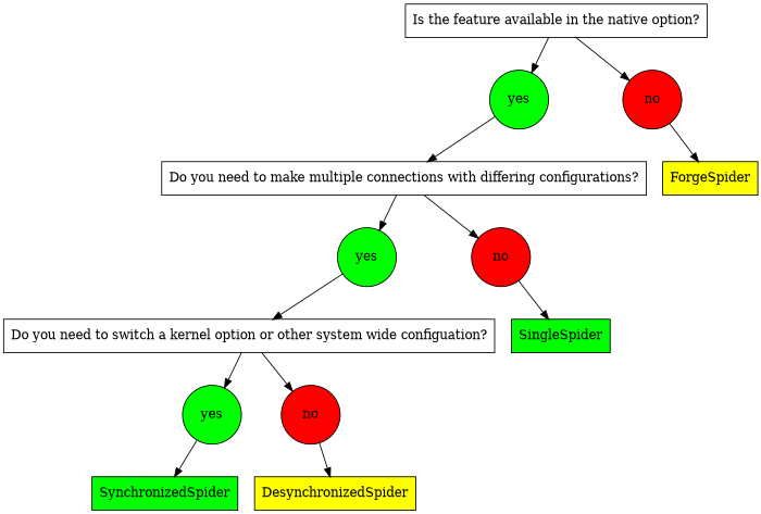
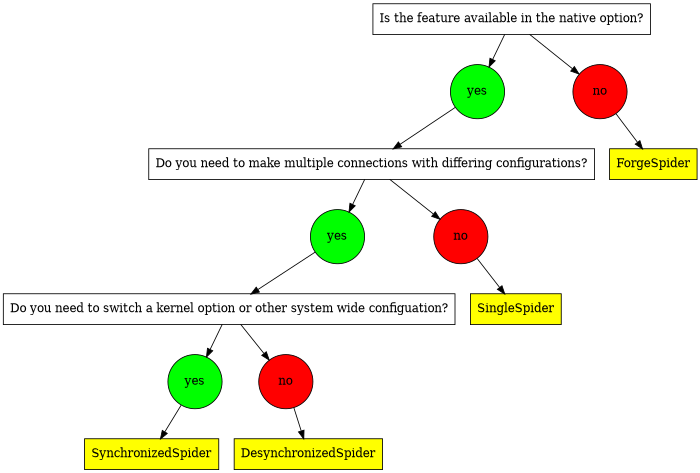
  digraph {
    node [shape=record fillcolor=yellow style=filled]
    n1 [label="Is the feature available in the native option?" fillcolor="" style=""]
    n2 [fillcolor=green fixedsize=true label=yes shape=circle width=0.9]
    n3 [fillcolor=red fixedsize=true label=no shape=circle width=0.9]
    n4 [label="Do you need to make multiple connections with differing configurations?" fillcolor="" style=""]
    n5 [label=ForgeSpider]
    n6 [fillcolor=green fixedsize=true label=yes shape=circle width=0.9]
    n7 [fillcolor=red fixedsize=true label=no shape=circle width=0.9]
    n8 [label="Do you need to switch a kernel option or other system wide configuation?" fillcolor="" style=""]
-   n9 [fillcolor=green label=SingleSpider]
+   n9 [label=SingleSpider]
    n10 [fillcolor=green fixedsize=true label=yes shape=circle width=0.9]
    n11 [fillcolor=red fixedsize=true label=no shape=circle width=0.9]
-   n12 [fillcolor=green label=SynchronizedSpider]
+   n12 [label=SynchronizedSpider]
    n13 [label=DesynchronizedSpider]
    n1 -> n2
    n1 -> n3
    n2 -> n4
    n3 -> n5
    n4 -> n6
    n4 -> n7
    n6 -> n8
    n7 -> n9
    n8 -> n10
    n8 -> n11
    n10 -> n12
    n11 -> n13
  }
